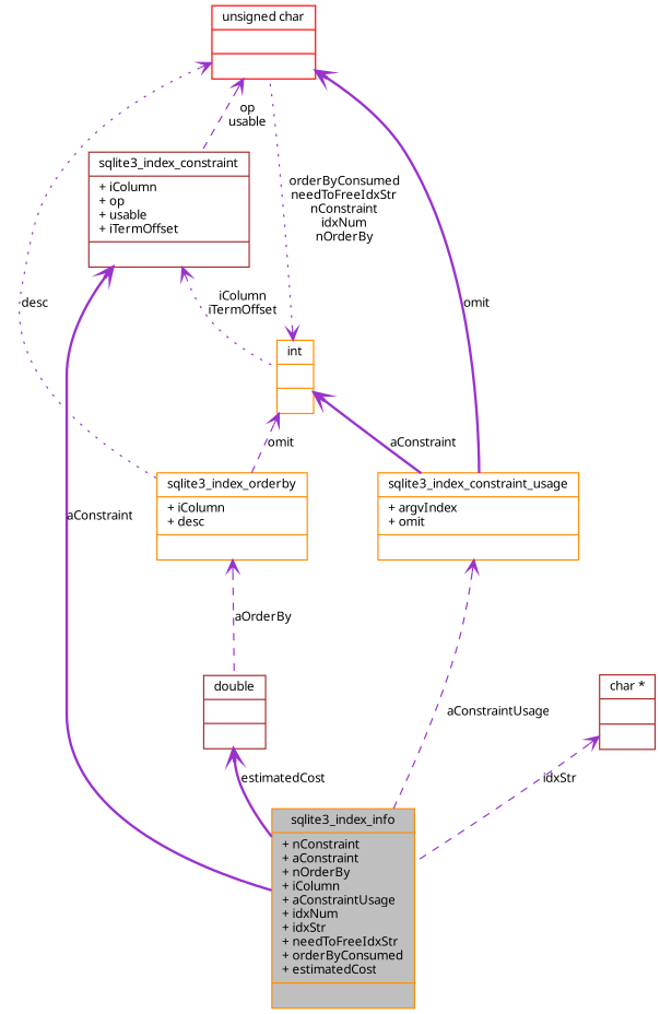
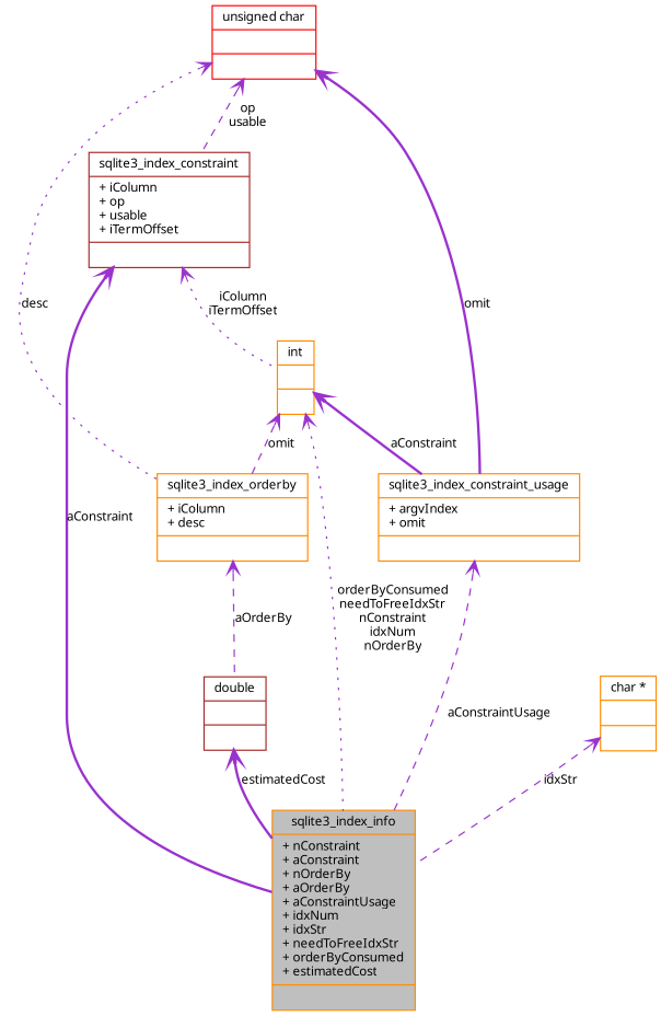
  digraph {
    node [color=darkorange fillcolor=white fontname="FreeSans.ttf" fontsize=10 shape=record style=filled]
    edge [arrowtail=open color=darkorchid3 dir=back fontname="FreeSans.ttf" fontsize=10 labelfontname="FreeSans.ttf" labelfontsize=10 style=dashed]
-   n1 [fillcolor=grey75 fontcolor=black height=0.2 label="{sqlite3_index_info\n|+ nConstraint\l+ aConstraint\l+ nOrderBy\l+ iColumn\l+ aConstraintUsage\l+ idxNum\l+ idxStr\l+ needToFreeIdxStr\l+ orderByConsumed\l+ estimatedCost\l|}" width=0.4]
+   n1 [fillcolor=grey75 fontcolor=black height=0.2 label="{sqlite3_index_info\n|+ nConstraint\l+ aConstraint\l+ nOrderBy\l+ aOrderBy\l+ aConstraintUsage\l+ idxNum\l+ idxStr\l+ needToFreeIdxStr\l+ orderByConsumed\l+ estimatedCost\l|}" width=0.4]
    n2 [height=0.2 label="{sqlite3_index_orderby\n|+ iColumn\l+ desc\l|}" width=0.4]
    n3 [color=brown height=0.2 label="{double\n||}" width=0.4]
    n4 [color=red height=0.2 label="{unsigned char\n||}" width=0.4]
    n5 [height=0.2 label="{sqlite3_index_constraint_usage\n|+ argvIndex\l+ omit\l|}" width=0.4]
    n6 [color=brown height=0.2 label="{sqlite3_index_constraint\n|+ iColumn\l+ op\l+ usable\l+ iTermOffset\l|}" width=0.4]
    n7 [height=0.2 label="{int\n||}" width=0.4]
-   n8 [color=brown height=0.2 label="{char *\n||}" width=0.4]
+   n8 [height=0.2 label="{char *\n||}" width=0.4]
    n2 -> n3 [label=aOrderBy]
    n3 -> n1 [label=estimatedCost style=bold]
    n4 -> n2 [label=desc style=dotted]
    n4 -> n5 [label=omit style=bold]
    n4 -> n6 [label="op\nusable"]
    n5 -> n1 [label=aConstraintUsage]
    n6 -> n1 [label=aConstraint style=bold]
    n6 -> n7 [label="iColumn\niTermOffset" style=dotted]
-   n7 -> n4 [label="orderByConsumed\nneedToFreeIdxStr\nnConstraint\nidxNum\nnOrderBy" style=dotted]
+   n7 -> n1 [label="orderByConsumed\nneedToFreeIdxStr\nnConstraint\nidxNum\nnOrderBy" style=dotted]
    n7 -> n2 [label=omit]
    n7 -> n5 [label=aConstraint style=bold]
    n8 -> n1 [label=idxStr]
  }
